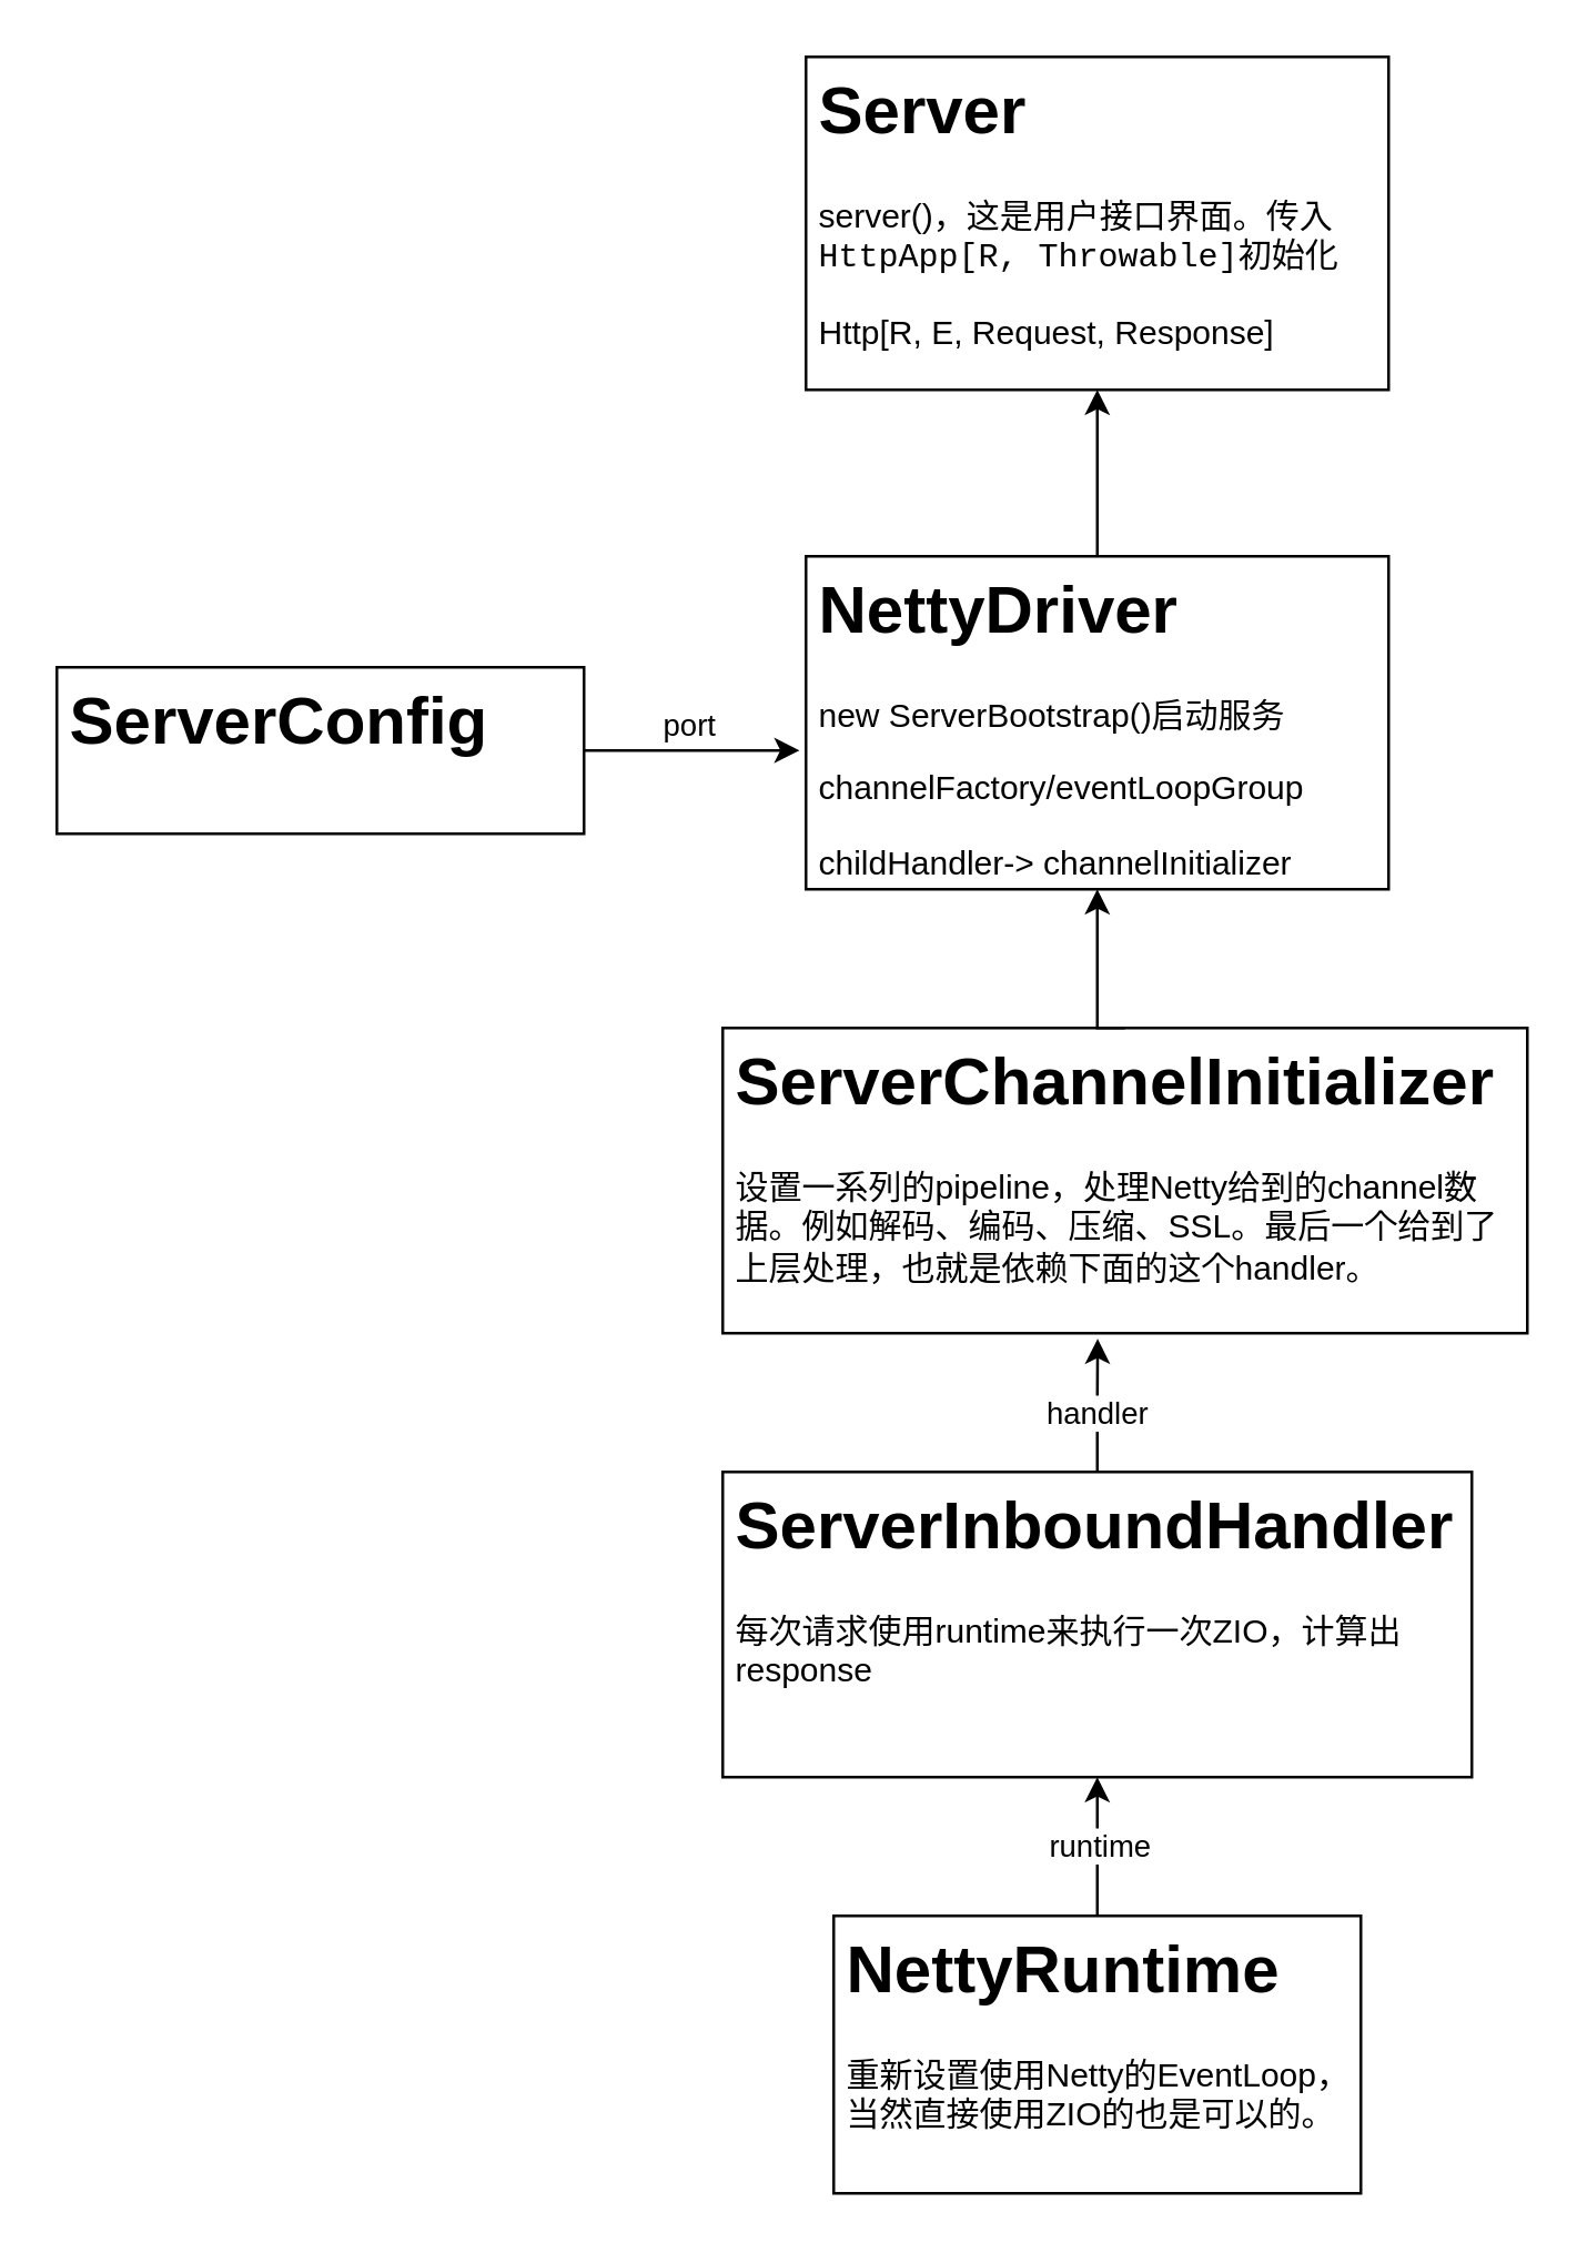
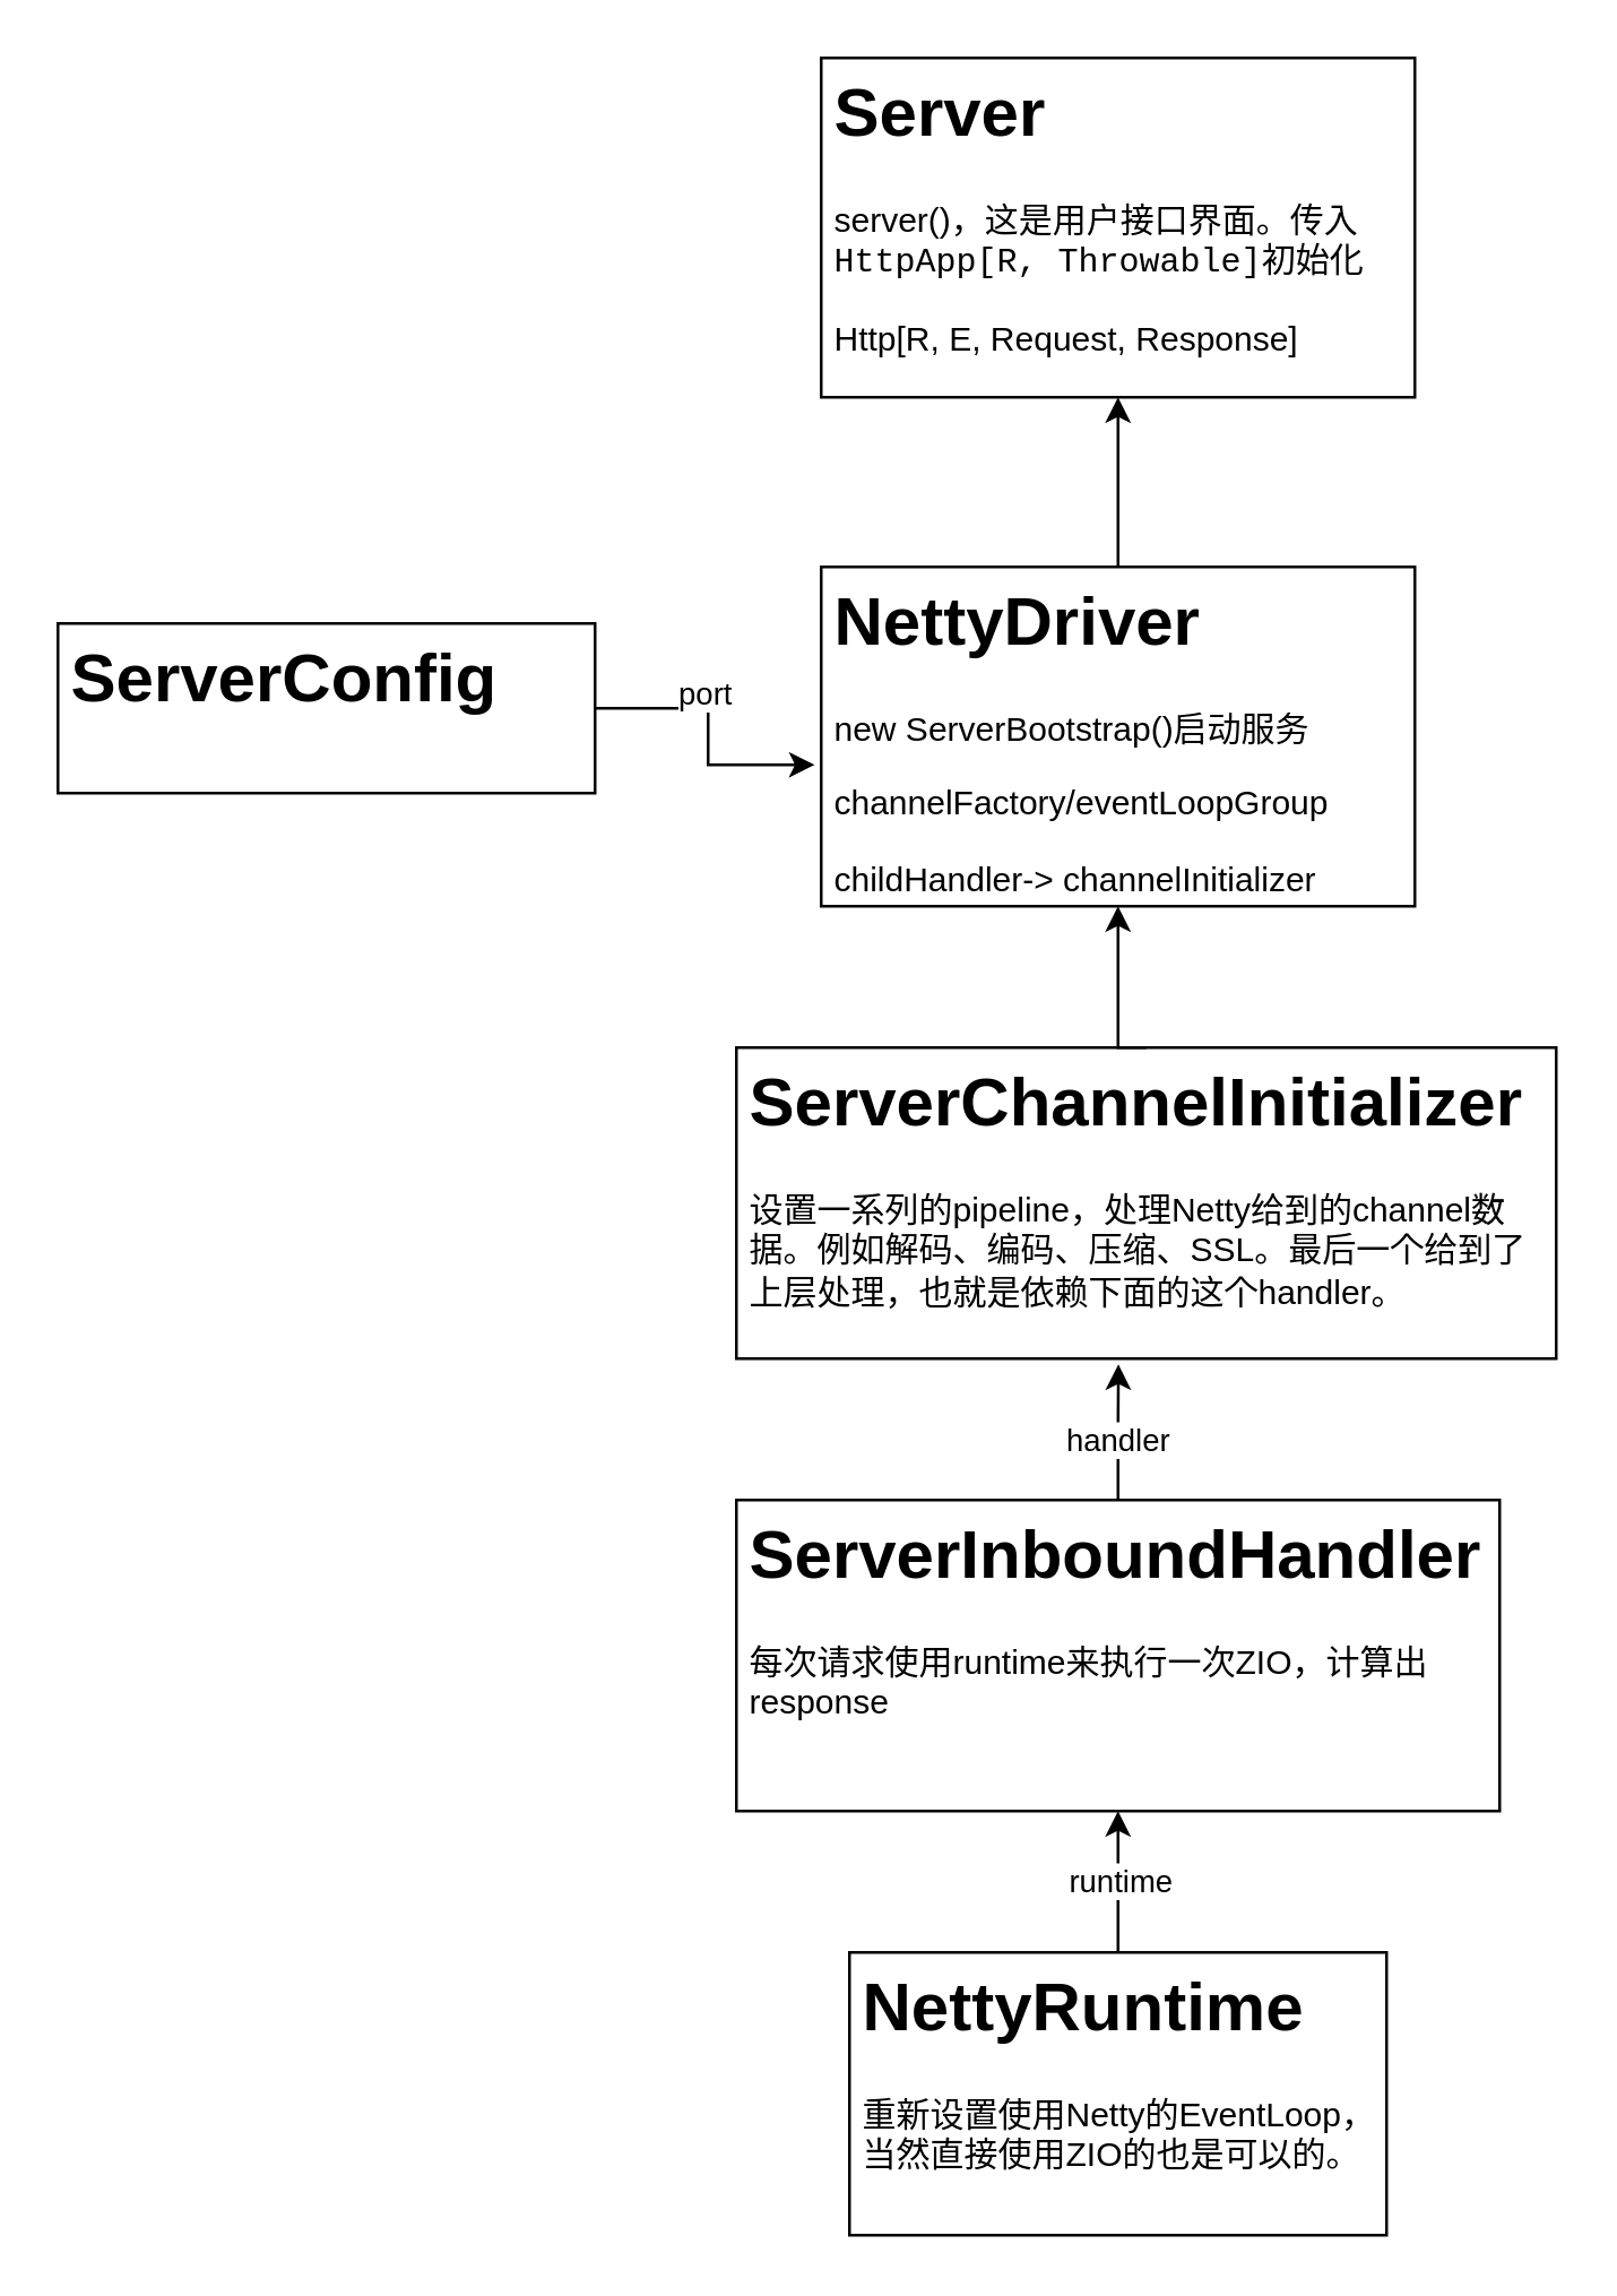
  <mxCell id="0" />
  <mxCell id="1" parent="0" />
  <mxCell id="2" style="edgeStyle=orthogonalEdgeStyle;rounded=0;orthogonalLoop=1;jettySize=auto;html=1;exitX=0.5;exitY=0;exitDx=0;exitDy=0;entryX=0.5;entryY=1;entryDx=0;entryDy=0;" edge="1" parent="1" source="3" target="7"><mxGeometry relative="1" as="geometry" /></mxCell>
  <mxCell id="3" value="&lt;h1&gt;NettyDriver&lt;/h1&gt;&lt;p&gt;new ServerBootstrap()启动服务&lt;/p&gt;&lt;p&gt;channelFactory/eventLoopGroup&lt;/p&gt;&lt;p&gt;childHandler-&amp;gt; channelInitializer&lt;/p&gt;" style="text;html=1;fillColor=none;spacing=5;spacingTop=-20;whiteSpace=wrap;overflow=hidden;rounded=0;strokeColor=#000000;" vertex="1" parent="1"><mxGeometry x="290" y="200" width="210" height="120" as="geometry" /></mxCell>
  <mxCell id="4" style="edgeStyle=orthogonalEdgeStyle;rounded=0;orthogonalLoop=1;jettySize=auto;html=1;entryX=0.466;entryY=1.018;entryDx=0;entryDy=0;entryPerimeter=0;" edge="1" parent="1" source="6" target="15"><mxGeometry relative="1" as="geometry" /></mxCell>
  <mxCell id="5" value="handler" style="edgeLabel;html=1;align=center;verticalAlign=middle;resizable=0;points=[];" vertex="1" connectable="0" parent="4"><mxGeometry x="-0.127" y="1" relative="1" as="geometry"><mxPoint y="-1" as="offset" /></mxGeometry></mxCell>
  <mxCell id="6" value="&lt;h1&gt;ServerInboundHandler&lt;/h1&gt;&lt;p&gt;每次请求使用runtime来执行一次ZIO，计算出response&lt;/p&gt;" style="text;html=1;fillColor=none;spacing=5;spacingTop=-20;whiteSpace=wrap;overflow=hidden;rounded=0;strokeColor=#000000;" vertex="1" parent="1"><mxGeometry x="260" y="530" width="270" height="110" as="geometry" /></mxCell>
  <mxCell id="7" value="&lt;h1&gt;Server&lt;/h1&gt;&lt;p&gt;server()，这是用户接口界面。传入&lt;span style=&quot;font-family: &amp;#34;menlo&amp;#34; , &amp;#34;monaco&amp;#34; , &amp;#34;courier new&amp;#34; , monospace&quot;&gt;HttpApp&lt;/span&gt;&lt;span style=&quot;font-family: &amp;#34;menlo&amp;#34; , &amp;#34;monaco&amp;#34; , &amp;#34;courier new&amp;#34; , monospace&quot;&gt;[&lt;/span&gt;&lt;span style=&quot;font-family: &amp;#34;menlo&amp;#34; , &amp;#34;monaco&amp;#34; , &amp;#34;courier new&amp;#34; , monospace&quot;&gt;R&lt;/span&gt;&lt;span style=&quot;font-family: &amp;#34;menlo&amp;#34; , &amp;#34;monaco&amp;#34; , &amp;#34;courier new&amp;#34; , monospace&quot;&gt;, &lt;/span&gt;&lt;span style=&quot;font-family: &amp;#34;menlo&amp;#34; , &amp;#34;monaco&amp;#34; , &amp;#34;courier new&amp;#34; , monospace&quot;&gt;Throwable&lt;/span&gt;&lt;span style=&quot;font-family: &amp;#34;menlo&amp;#34; , &amp;#34;monaco&amp;#34; , &amp;#34;courier new&amp;#34; , monospace&quot;&gt;]&lt;/span&gt;&lt;span&gt;初始化&lt;/span&gt;&lt;/p&gt;&lt;p&gt;Http[R, E, Request, Response]&lt;/p&gt;" style="text;html=1;fillColor=none;spacing=5;spacingTop=-20;whiteSpace=wrap;overflow=hidden;rounded=0;strokeColor=#000000;" vertex="1" parent="1"><mxGeometry x="290" y="20" width="210" height="120" as="geometry" /></mxCell>
  <mxCell id="8" style="edgeStyle=orthogonalEdgeStyle;rounded=0;orthogonalLoop=1;jettySize=auto;html=1;entryX=-0.011;entryY=0.583;entryDx=0;entryDy=0;entryPerimeter=0;" edge="1" parent="1" source="10" target="3"><mxGeometry relative="1" as="geometry" /></mxCell>
  <mxCell id="9" value="port" style="edgeLabel;html=1;align=center;verticalAlign=middle;resizable=0;points=[];" vertex="1" connectable="0" parent="8"><mxGeometry x="-0.06" y="-2" relative="1" as="geometry"><mxPoint y="-11.96" as="offset" /></mxGeometry></mxCell>
- <mxCell id="10" value="&lt;h1&gt;ServerConfig&lt;/h1&gt;&lt;p&gt;&lt;br&gt;&lt;/p&gt;" style="text;html=1;fillColor=none;spacing=5;spacingTop=-20;whiteSpace=wrap;overflow=hidden;rounded=0;strokeColor=#000000;" vertex="1" parent="1"><mxGeometry x="20" y="240" width="190" height="60" as="geometry" /></mxCell>
+ <mxCell id="10" value="&lt;h1&gt;ServerConfig&lt;/h1&gt;&lt;p&gt;&lt;br&gt;&lt;/p&gt;" style="text;html=1;fillColor=none;spacing=5;spacingTop=-20;whiteSpace=wrap;overflow=hidden;rounded=0;strokeColor=#000000;" vertex="1" parent="1"><mxGeometry x="20" y="220" width="190" height="60" as="geometry" /></mxCell>
  <mxCell id="11" style="edgeStyle=orthogonalEdgeStyle;rounded=0;orthogonalLoop=1;jettySize=auto;html=1;exitX=0.5;exitY=0;exitDx=0;exitDy=0;entryX=0.5;entryY=1;entryDx=0;entryDy=0;" edge="1" parent="1" source="13" target="6"><mxGeometry relative="1" as="geometry" /></mxCell>
  <mxCell id="12" value="runtime" style="edgeLabel;html=1;align=center;verticalAlign=middle;resizable=0;points=[];" vertex="1" connectable="0" parent="11"><mxGeometry x="0.04" relative="1" as="geometry"><mxPoint as="offset" /></mxGeometry></mxCell>
  <mxCell id="13" value="&lt;h1&gt;NettyRuntime&lt;/h1&gt;&lt;div&gt;重新设置使用Netty的EventLoop，当然直接使用ZIO的也是可以的。&lt;/div&gt;" style="text;html=1;fillColor=none;spacing=5;spacingTop=-20;whiteSpace=wrap;overflow=hidden;rounded=0;strokeColor=#000000;" vertex="1" parent="1"><mxGeometry x="300" y="690" width="190" height="100" as="geometry" /></mxCell>
  <mxCell id="14" style="edgeStyle=orthogonalEdgeStyle;rounded=0;orthogonalLoop=1;jettySize=auto;html=1;exitX=0.5;exitY=0;exitDx=0;exitDy=0;entryX=0.5;entryY=1;entryDx=0;entryDy=0;" edge="1" parent="1" source="15" target="3"><mxGeometry relative="1" as="geometry"><Array as="points"><mxPoint x="395" y="370" /></Array></mxGeometry></mxCell>
  <mxCell id="15" value="&lt;h1&gt;ServerChannelInitializer&lt;/h1&gt;&lt;div&gt;设置一系列的pipeline，处理Netty给到的channel数据。例如解码、编码、压缩、SSL。最后一个给到了上层处理，也就是依赖下面的这个handler。&lt;/div&gt;" style="text;html=1;fillColor=none;spacing=5;spacingTop=-20;whiteSpace=wrap;overflow=hidden;rounded=0;strokeColor=#000000;" vertex="1" parent="1"><mxGeometry x="260" y="370" width="290" height="110" as="geometry" /></mxCell>
